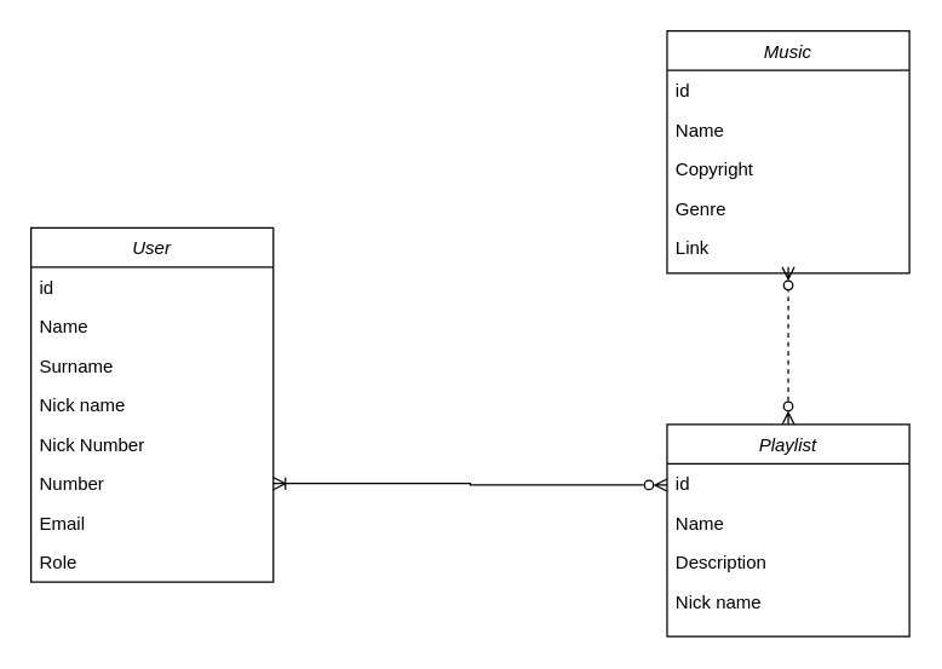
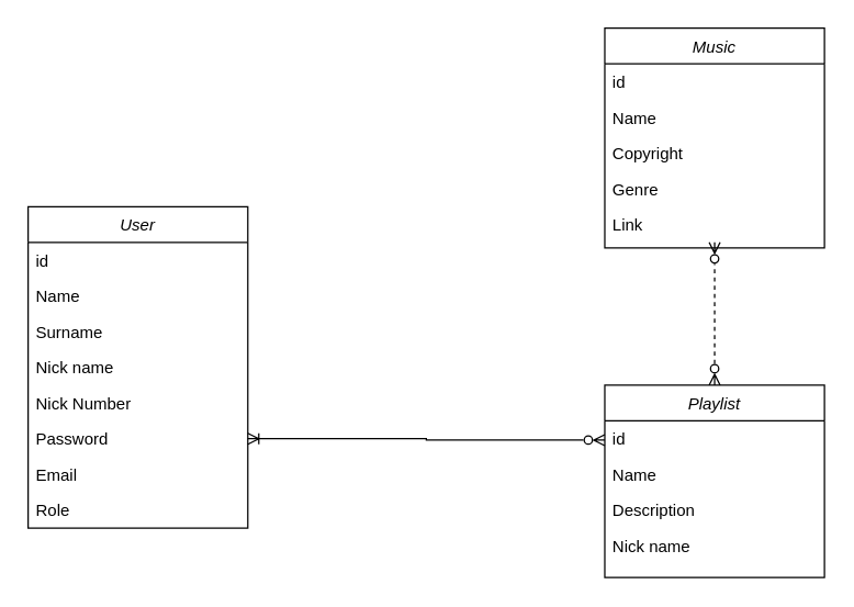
  <mxCell id="0" />
  <mxCell id="1" parent="0" />
  <mxCell id="2" value="User" style="swimlane;fontStyle=2;align=center;verticalAlign=top;childLayout=stackLayout;horizontal=1;startSize=26;horizontalStack=0;resizeParent=1;resizeLast=0;collapsible=1;marginBottom=0;rounded=0;shadow=0;strokeWidth=1;" vertex="1" parent="1"><mxGeometry x="20" y="150" width="160" height="234" as="geometry"><mxRectangle x="230" y="140" width="160" height="26" as="alternateBounds" /></mxGeometry></mxCell>
  <mxCell id="3" value="id" style="text;align=left;verticalAlign=top;spacingLeft=4;spacingRight=4;overflow=hidden;rotatable=0;points=[[0,0.5],[1,0.5]];portConstraint=eastwest;rounded=0;shadow=0;html=0;" vertex="1" parent="2"><mxGeometry y="26" width="160" height="26" as="geometry" /></mxCell>
  <mxCell id="4" value="Name" style="text;align=left;verticalAlign=top;spacingLeft=4;spacingRight=4;overflow=hidden;rotatable=0;points=[[0,0.5],[1,0.5]];portConstraint=eastwest;" vertex="1" parent="2"><mxGeometry y="52" width="160" height="26" as="geometry" /></mxCell>
  <mxCell id="5" value="Surname&#10;" style="text;align=left;verticalAlign=top;spacingLeft=4;spacingRight=4;overflow=hidden;rotatable=0;points=[[0,0.5],[1,0.5]];portConstraint=eastwest;rounded=0;shadow=0;html=0;" vertex="1" parent="2"><mxGeometry y="78" width="160" height="26" as="geometry" /></mxCell>
  <mxCell id="6" value="Nick name" style="text;align=left;verticalAlign=top;spacingLeft=4;spacingRight=4;overflow=hidden;rotatable=0;points=[[0,0.5],[1,0.5]];portConstraint=eastwest;rounded=0;shadow=0;html=0;" vertex="1" parent="2"><mxGeometry y="104" width="160" height="26" as="geometry" /></mxCell>
  <mxCell id="7" value="Nick Number" style="text;align=left;verticalAlign=top;spacingLeft=4;spacingRight=4;overflow=hidden;rotatable=0;points=[[0,0.5],[1,0.5]];portConstraint=eastwest;rounded=0;shadow=0;html=0;" vertex="1" parent="2"><mxGeometry y="130" width="160" height="26" as="geometry" /></mxCell>
- <mxCell id="8" value="Number&#10;" style="text;align=left;verticalAlign=top;spacingLeft=4;spacingRight=4;overflow=hidden;rotatable=0;points=[[0,0.5],[1,0.5]];portConstraint=eastwest;rounded=0;shadow=0;html=0;" vertex="1" parent="2"><mxGeometry y="156" width="160" height="26" as="geometry" /></mxCell>
+ <mxCell id="8" value="Password&#10;" style="text;align=left;verticalAlign=top;spacingLeft=4;spacingRight=4;overflow=hidden;rotatable=0;points=[[0,0.5],[1,0.5]];portConstraint=eastwest;rounded=0;shadow=0;html=0;" vertex="1" parent="2"><mxGeometry y="156" width="160" height="26" as="geometry" /></mxCell>
  <mxCell id="9" value="Email" style="text;align=left;verticalAlign=top;spacingLeft=4;spacingRight=4;overflow=hidden;rotatable=0;points=[[0,0.5],[1,0.5]];portConstraint=eastwest;rounded=0;shadow=0;html=0;" vertex="1" parent="2"><mxGeometry y="182" width="160" height="26" as="geometry" /></mxCell>
  <mxCell id="10" value="Role" style="text;align=left;verticalAlign=top;spacingLeft=4;spacingRight=4;overflow=hidden;rotatable=0;points=[[0,0.5],[1,0.5]];portConstraint=eastwest;rounded=0;shadow=0;html=0;" vertex="1" parent="2"><mxGeometry y="208" width="160" height="26" as="geometry" /></mxCell>
  <mxCell id="11" value="Music" style="swimlane;fontStyle=2;align=center;verticalAlign=top;childLayout=stackLayout;horizontal=1;startSize=26;horizontalStack=0;resizeParent=1;resizeLast=0;collapsible=1;marginBottom=0;rounded=0;shadow=0;strokeWidth=1;" vertex="1" parent="1"><mxGeometry x="440" y="20" width="160" height="160" as="geometry"><mxRectangle x="230" y="140" width="160" height="26" as="alternateBounds" /></mxGeometry></mxCell>
  <mxCell id="12" value="id" style="text;align=left;verticalAlign=top;spacingLeft=4;spacingRight=4;overflow=hidden;rotatable=0;points=[[0,0.5],[1,0.5]];portConstraint=eastwest;rounded=0;shadow=0;html=0;" vertex="1" parent="11"><mxGeometry y="26" width="160" height="26" as="geometry" /></mxCell>
  <mxCell id="13" value="Name" style="text;align=left;verticalAlign=top;spacingLeft=4;spacingRight=4;overflow=hidden;rotatable=0;points=[[0,0.5],[1,0.5]];portConstraint=eastwest;" vertex="1" parent="11"><mxGeometry y="52" width="160" height="26" as="geometry" /></mxCell>
  <mxCell id="14" value="Copyright" style="text;align=left;verticalAlign=top;spacingLeft=4;spacingRight=4;overflow=hidden;rotatable=0;points=[[0,0.5],[1,0.5]];portConstraint=eastwest;rounded=0;shadow=0;html=0;" vertex="1" parent="11"><mxGeometry y="78" width="160" height="26" as="geometry" /></mxCell>
  <mxCell id="15" value="Genre" style="text;align=left;verticalAlign=top;spacingLeft=4;spacingRight=4;overflow=hidden;rotatable=0;points=[[0,0.5],[1,0.5]];portConstraint=eastwest;rounded=0;shadow=0;html=0;" vertex="1" parent="11"><mxGeometry y="104" width="160" height="26" as="geometry" /></mxCell>
  <mxCell id="16" value="Link" style="text;align=left;verticalAlign=top;spacingLeft=4;spacingRight=4;overflow=hidden;rotatable=0;points=[[0,0.5],[1,0.5]];portConstraint=eastwest;rounded=0;shadow=0;html=0;" vertex="1" parent="11"><mxGeometry y="130" width="160" height="26" as="geometry" /></mxCell>
  <mxCell id="17" value="" style="edgeStyle=orthogonalEdgeStyle;rounded=0;orthogonalLoop=1;jettySize=auto;html=1;startArrow=ERzeroToMany;startFill=0;endArrow=ERzeroToMany;endFill=0;dashed=1;" edge="1" parent="1" source="18" target="16"><mxGeometry relative="1" as="geometry"><Array as="points"><mxPoint x="520" y="200" /><mxPoint x="520" y="200" /></Array></mxGeometry></mxCell>
  <mxCell id="18" value="Playlist" style="swimlane;fontStyle=2;align=center;verticalAlign=top;childLayout=stackLayout;horizontal=1;startSize=26;horizontalStack=0;resizeParent=1;resizeLast=0;collapsible=1;marginBottom=0;rounded=0;shadow=0;strokeWidth=1;" vertex="1" parent="1"><mxGeometry x="440" y="280" width="160" height="140" as="geometry"><mxRectangle x="230" y="140" width="160" height="26" as="alternateBounds" /></mxGeometry></mxCell>
  <mxCell id="19" value="id" style="text;align=left;verticalAlign=top;spacingLeft=4;spacingRight=4;overflow=hidden;rotatable=0;points=[[0,0.5],[1,0.5]];portConstraint=eastwest;rounded=0;shadow=0;html=0;" vertex="1" parent="18"><mxGeometry y="26" width="160" height="26" as="geometry" /></mxCell>
  <mxCell id="20" value="Name" style="text;align=left;verticalAlign=top;spacingLeft=4;spacingRight=4;overflow=hidden;rotatable=0;points=[[0,0.5],[1,0.5]];portConstraint=eastwest;" vertex="1" parent="18"><mxGeometry y="52" width="160" height="26" as="geometry" /></mxCell>
  <mxCell id="21" value="Description" style="text;align=left;verticalAlign=top;spacingLeft=4;spacingRight=4;overflow=hidden;rotatable=0;points=[[0,0.5],[1,0.5]];portConstraint=eastwest;rounded=0;shadow=0;html=0;" vertex="1" parent="18"><mxGeometry y="78" width="160" height="26" as="geometry" /></mxCell>
  <mxCell id="22" value="Nick name" style="text;align=left;verticalAlign=top;spacingLeft=4;spacingRight=4;overflow=hidden;rotatable=0;points=[[0,0.5],[1,0.5]];portConstraint=eastwest;rounded=0;shadow=0;html=0;" vertex="1" parent="18"><mxGeometry y="104" width="160" height="26" as="geometry" /></mxCell>
  <mxCell id="23" style="edgeStyle=orthogonalEdgeStyle;rounded=0;orthogonalLoop=1;jettySize=auto;html=1;startArrow=ERoneToMany;startFill=0;endArrow=ERzeroToMany;endFill=0;" edge="1" parent="1" source="8"><mxGeometry relative="1" as="geometry"><mxPoint x="440" y="320" as="targetPoint" /><Array as="points"><mxPoint x="310" y="319" /><mxPoint x="310" y="320" /><mxPoint x="440" y="320" /></Array></mxGeometry></mxCell>
